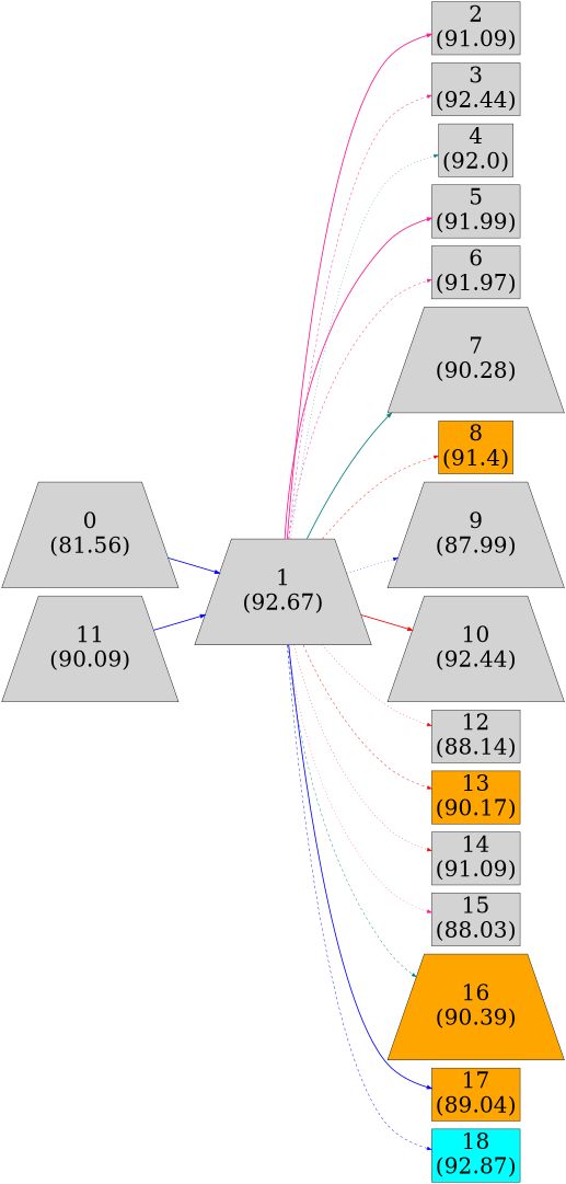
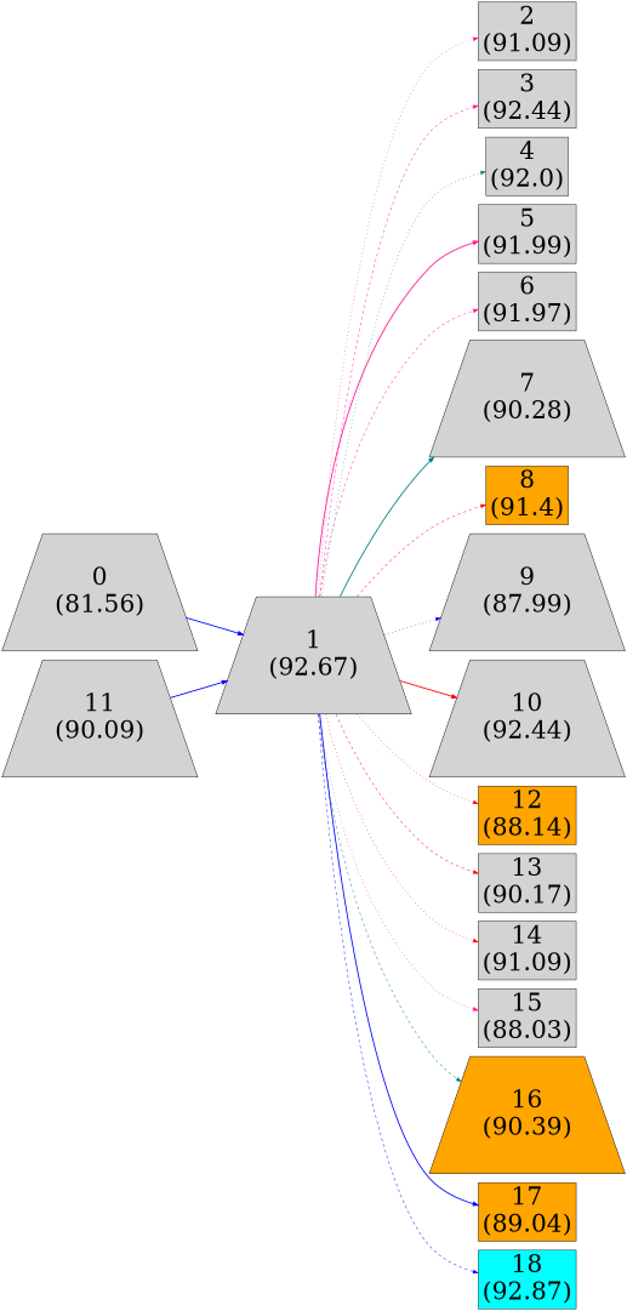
  digraph {
    rankdir=LR
    node [fontsize=50 shape=box style=filled]
    edge [color=blue style=bold]
    n1 [label="0\n(81.56)" shape=trapezium]
    n2 [label="1\n(92.67)" shape=trapezium]
    n3 [label="2\n(91.09)"]
    n4 [label="3\n(92.44)"]
    n5 [label="4\n(92.0)"]
    n6 [label="5\n(91.99)"]
    n7 [label="6\n(91.97)"]
    n8 [label="7\n(90.28)" shape=trapezium]
    n9 [fillcolor=orange fontcolor=black label="8\n(91.4)"]
    n10 [label="9\n(87.99)" shape=trapezium]
    n11 [label="10\n(92.44)" shape=trapezium]
-   n12 [label="12\n(88.14)"]
-   n13 [label="13\n(90.17)" fillcolor=orange]
+   n12 [label="12\n(88.14)" fillcolor=orange]
+   n13 [label="13\n(90.17)"]
    n14 [label="14\n(91.09)"]
    n15 [label="15\n(88.03)"]
    n16 [fillcolor=orange fontcolor=black label="16\n(90.39)" shape=trapezium]
    n17 [fillcolor=orange fontcolor=black label="17\n(89.04)"]
    n18 [fillcolor=cyan fontcolor=black label="18\n(92.87)"]
    n19 [label="11\n(90.09)" shape=trapezium]
    n1 -> n2
-   n2 -> n3 [color=deeppink]
+   n2 -> n3 [color=deeppink style=dotted]
    n2 -> n4 [color=deeppink style=dashed]
    n2 -> n5 [color=teal style=dotted]
    n2 -> n6 [color=deeppink]
    n2 -> n7 [color=deeppink style=dashed]
    n2 -> n8 [color=teal]
    n2 -> n9 [color=red style=dashed]
    n2 -> n10 [style=dotted]
    n2 -> n11 [color=red]
    n2 -> n12 [color=red style=dotted]
    n2 -> n13 [color=red style=dashed]
    n2 -> n14 [color=red style=dotted]
    n2 -> n15 [color=deeppink style=dotted]
    n2 -> n16 [color=teal style=dashed]
    n2 -> n17
    n2 -> n18 [style=dashed]
    n19 -> n2
  }
